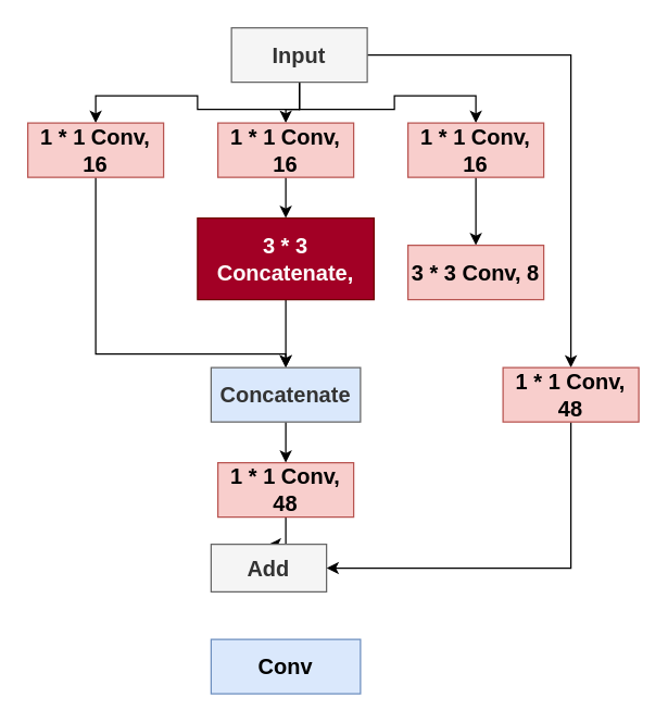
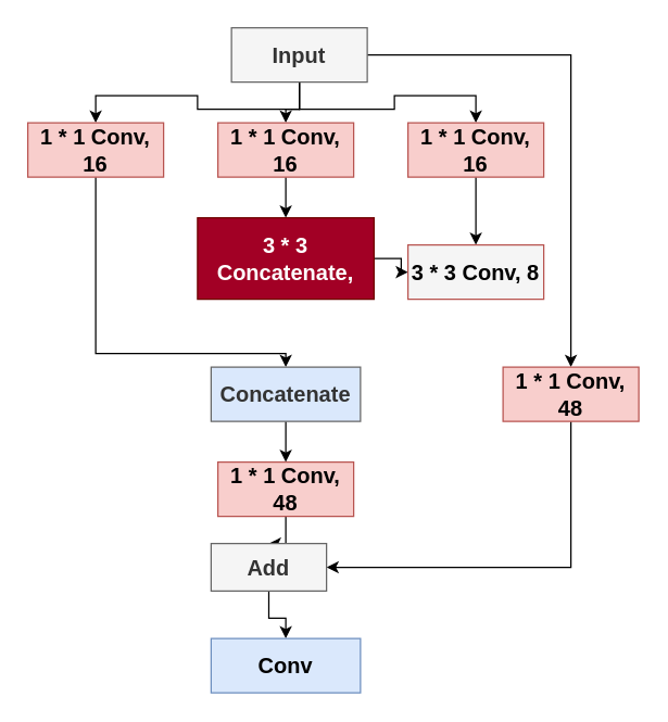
  <mxCell id="0" />
  <mxCell id="1" parent="0" />
  <mxCell id="2" value="" style="edgeStyle=orthogonalEdgeStyle;rounded=0;orthogonalLoop=1;jettySize=auto;html=1;" edge="1" parent="1" source="6" target="10"><mxGeometry relative="1" as="geometry" /></mxCell>
  <mxCell id="3" style="edgeStyle=orthogonalEdgeStyle;rounded=0;orthogonalLoop=1;jettySize=auto;html=1;exitX=0.5;exitY=1;exitDx=0;exitDy=0;entryX=0.5;entryY=0;entryDx=0;entryDy=0;" edge="1" parent="1" source="6" target="8"><mxGeometry relative="1" as="geometry" /></mxCell>
  <mxCell id="4" style="edgeStyle=orthogonalEdgeStyle;rounded=0;orthogonalLoop=1;jettySize=auto;html=1;exitX=0.5;exitY=1;exitDx=0;exitDy=0;entryX=0.5;entryY=0;entryDx=0;entryDy=0;" edge="1" parent="1" source="6" target="12"><mxGeometry relative="1" as="geometry" /></mxCell>
  <mxCell id="5" style="edgeStyle=orthogonalEdgeStyle;rounded=0;orthogonalLoop=1;jettySize=auto;html=1;exitX=1;exitY=0.5;exitDx=0;exitDy=0;entryX=0.5;entryY=0;entryDx=0;entryDy=0;" edge="1" parent="1" source="6" target="20"><mxGeometry relative="1" as="geometry"><mxPoint x="440" y="320" as="targetPoint" /></mxGeometry></mxCell>
  <mxCell id="6" value="&lt;b&gt;&lt;font style=&quot;font-size: 16px;&quot;&gt;Input&lt;/font&gt;&lt;/b&gt;" style="rounded=0;whiteSpace=wrap;html=1;fillColor=#f5f5f5;fontColor=#333333;strokeColor=#666666;" vertex="1" parent="1"><mxGeometry x="170" y="20" width="100" height="40" as="geometry" /></mxCell>
  <mxCell id="7" style="edgeStyle=orthogonalEdgeStyle;rounded=0;orthogonalLoop=1;jettySize=auto;html=1;exitX=0.5;exitY=1;exitDx=0;exitDy=0;entryX=0.5;entryY=0;entryDx=0;entryDy=0;" edge="1" parent="1" source="8" target="16"><mxGeometry relative="1" as="geometry"><Array as="points"><mxPoint x="70" y="260" /><mxPoint x="210" y="260" /></Array></mxGeometry></mxCell>
  <mxCell id="8" value="&lt;span style=&quot;font-size: 16px;&quot;&gt;&lt;b&gt;1 * 1 Conv, 16&lt;/b&gt;&lt;/span&gt;" style="rounded=0;whiteSpace=wrap;html=1;fillColor=#f8cecc;strokeColor=#b85450;" vertex="1" parent="1"><mxGeometry x="20" y="90" width="100" height="40" as="geometry" /></mxCell>
  <mxCell id="9" value="" style="edgeStyle=orthogonalEdgeStyle;rounded=0;orthogonalLoop=1;jettySize=auto;html=1;entryX=0.5;entryY=0;entryDx=0;entryDy=0;" edge="1" parent="1" source="10" target="24"><mxGeometry relative="1" as="geometry"><mxPoint x="210" y="180" as="targetPoint" /></mxGeometry></mxCell>
  <mxCell id="10" value="&lt;b&gt;&lt;font style=&quot;font-size: 16px;&quot;&gt;1 * 1 Conv, 16&lt;/font&gt;&lt;/b&gt;" style="rounded=0;whiteSpace=wrap;html=1;fillColor=#f8cecc;strokeColor=#b85450;" vertex="1" parent="1"><mxGeometry x="160" y="90" width="100" height="40" as="geometry" /></mxCell>
  <mxCell id="11" value="" style="edgeStyle=orthogonalEdgeStyle;rounded=0;orthogonalLoop=1;jettySize=auto;html=1;" edge="1" parent="1" source="12" target="14"><mxGeometry relative="1" as="geometry" /></mxCell>
  <mxCell id="12" value="&lt;font size=&quot;1&quot;&gt;&lt;b style=&quot;font-size: 16px;&quot;&gt;1 * 1 Conv, 16&lt;/b&gt;&lt;/font&gt;" style="rounded=0;whiteSpace=wrap;html=1;fillColor=#f8cecc;strokeColor=#b85450;" vertex="1" parent="1"><mxGeometry x="300" y="90" width="100" height="40" as="geometry" /></mxCell>
- <mxCell id="13" style="edgeStyle=orthogonalEdgeStyle;rounded=0;orthogonalLoop=1;jettySize=auto;html=1;entryX=0.5;entryY=0;entryDx=0;entryDy=0;" edge="1" parent="1" source="24" target="16"><mxGeometry relative="1" as="geometry"><mxPoint x="210" y="220" as="sourcePoint" /></mxGeometry></mxCell>
- <mxCell id="14" value="&lt;font size=&quot;1&quot;&gt;&lt;b style=&quot;font-size: 16px;&quot;&gt;3 * 3 Conv, 8&lt;/b&gt;&lt;/font&gt;" style="rounded=0;whiteSpace=wrap;html=1;fillColor=#f8cecc;strokeColor=#b85450;" vertex="1" parent="1"><mxGeometry x="300" y="180" width="100" height="40" as="geometry" /></mxCell>
+ <mxCell id="13" style="edgeStyle=orthogonalEdgeStyle;rounded=0;orthogonalLoop=1;jettySize=auto;html=1;" edge="1" parent="1" source="24" target="14"><mxGeometry relative="1" as="geometry"><mxPoint x="210" y="220" as="sourcePoint" /></mxGeometry></mxCell>
+ <mxCell id="14" value="&lt;font size=&quot;1&quot;&gt;&lt;b style=&quot;font-size: 16px;&quot;&gt;3 * 3 Conv, 8&lt;/b&gt;&lt;/font&gt;" style="rounded=0;whiteSpace=wrap;html=1;fillColor=#f5f5f5;strokeColor=#b85450;" vertex="1" parent="1"><mxGeometry x="300" y="180" width="100" height="40" as="geometry" /></mxCell>
  <mxCell id="15" value="" style="edgeStyle=orthogonalEdgeStyle;rounded=0;orthogonalLoop=1;jettySize=auto;html=1;" edge="1" parent="1" source="16" target="18"><mxGeometry relative="1" as="geometry" /></mxCell>
  <mxCell id="16" value="&lt;b&gt;&lt;font style=&quot;font-size: 16px;&quot;&gt;Concatenate&lt;/font&gt;&lt;/b&gt;" style="rounded=0;whiteSpace=wrap;html=1;fillColor=#dae8fc;fontColor=#333333;strokeColor=#666666;" vertex="1" parent="1"><mxGeometry x="155" y="270" width="110" height="40" as="geometry" /></mxCell>
  <mxCell id="17" value="" style="edgeStyle=orthogonalEdgeStyle;rounded=0;orthogonalLoop=1;jettySize=auto;html=1;" edge="1" parent="1" source="18" target="22"><mxGeometry relative="1" as="geometry" /></mxCell>
  <mxCell id="18" value="&lt;b&gt;&lt;font style=&quot;font-size: 16px;&quot;&gt;1 * 1 Conv, 48&lt;/font&gt;&lt;/b&gt;" style="rounded=0;whiteSpace=wrap;html=1;fillColor=#f8cecc;strokeColor=#b85450;" vertex="1" parent="1"><mxGeometry x="160" y="340" width="100" height="40" as="geometry" /></mxCell>
  <mxCell id="19" style="edgeStyle=orthogonalEdgeStyle;rounded=0;orthogonalLoop=1;jettySize=auto;html=1;exitX=0.5;exitY=1;exitDx=0;exitDy=0;entryX=1;entryY=0.5;entryDx=0;entryDy=0;" edge="1" parent="1" source="20" target="22"><mxGeometry relative="1" as="geometry" /></mxCell>
  <mxCell id="20" value="&lt;b&gt;&lt;font style=&quot;font-size: 16px;&quot;&gt;1 * 1 Conv, 48&lt;/font&gt;&lt;/b&gt;" style="rounded=0;whiteSpace=wrap;html=1;fillColor=#f8cecc;strokeColor=#b85450;" vertex="1" parent="1"><mxGeometry x="370" y="270" width="100" height="40" as="geometry" /></mxCell>
+ <mxCell id="21" value="" style="edgeStyle=orthogonalEdgeStyle;rounded=0;orthogonalLoop=1;jettySize=auto;html=1;" edge="1" parent="1" source="22" target="23"><mxGeometry relative="1" as="geometry" /></mxCell>
  <mxCell id="22" value="&lt;b&gt;&lt;font style=&quot;font-size: 16px;&quot;&gt;Add&lt;/font&gt;&lt;/b&gt;" style="rounded=0;whiteSpace=wrap;html=1;fillColor=#f5f5f5;fontColor=#333333;strokeColor=#666666;" vertex="1" parent="1"><mxGeometry x="155" y="400" width="85" height="35" as="geometry" /></mxCell>
  <mxCell id="23" value="&lt;b&gt;&lt;font style=&quot;font-size: 16px;&quot;&gt;Conv&lt;/font&gt;&lt;/b&gt;" style="rounded=0;whiteSpace=wrap;html=1;fillColor=#dae8fc;strokeColor=#6c8ebf;" vertex="1" parent="1"><mxGeometry x="155" y="470" width="110" height="40" as="geometry" /></mxCell>
  <mxCell id="24" value="&lt;span style=&quot;font-size: 16px;&quot;&gt;&lt;b&gt;3 * 3&lt;/b&gt;&lt;/span&gt;&lt;div&gt;&lt;span style=&quot;font-size: 16px;&quot;&gt;&lt;b&gt;Concatenate,&lt;/b&gt;&lt;/span&gt;&lt;/div&gt;" style="rounded=0;whiteSpace=wrap;html=1;fillColor=#A20025;strokeColor=#6F0000;fontColor=#ffffff;" vertex="1" parent="1"><mxGeometry x="145" y="160" width="130" height="60" as="geometry" /></mxCell>
